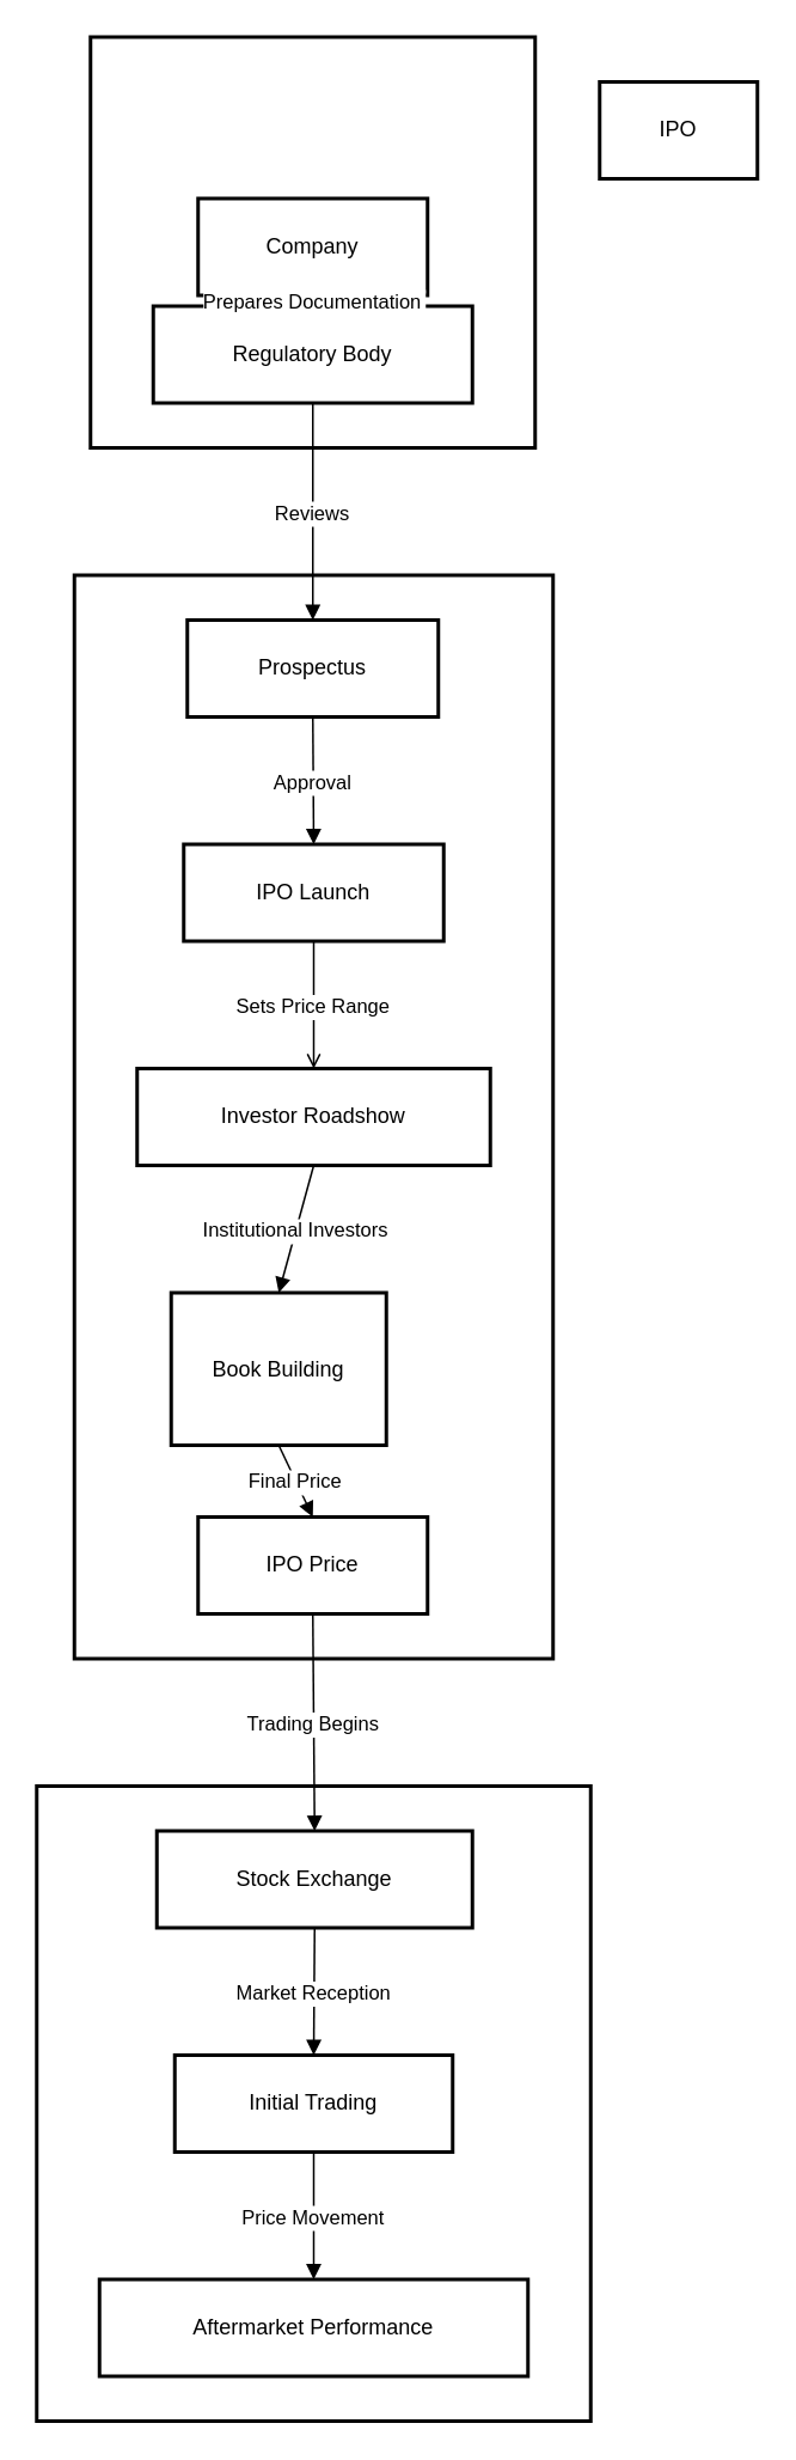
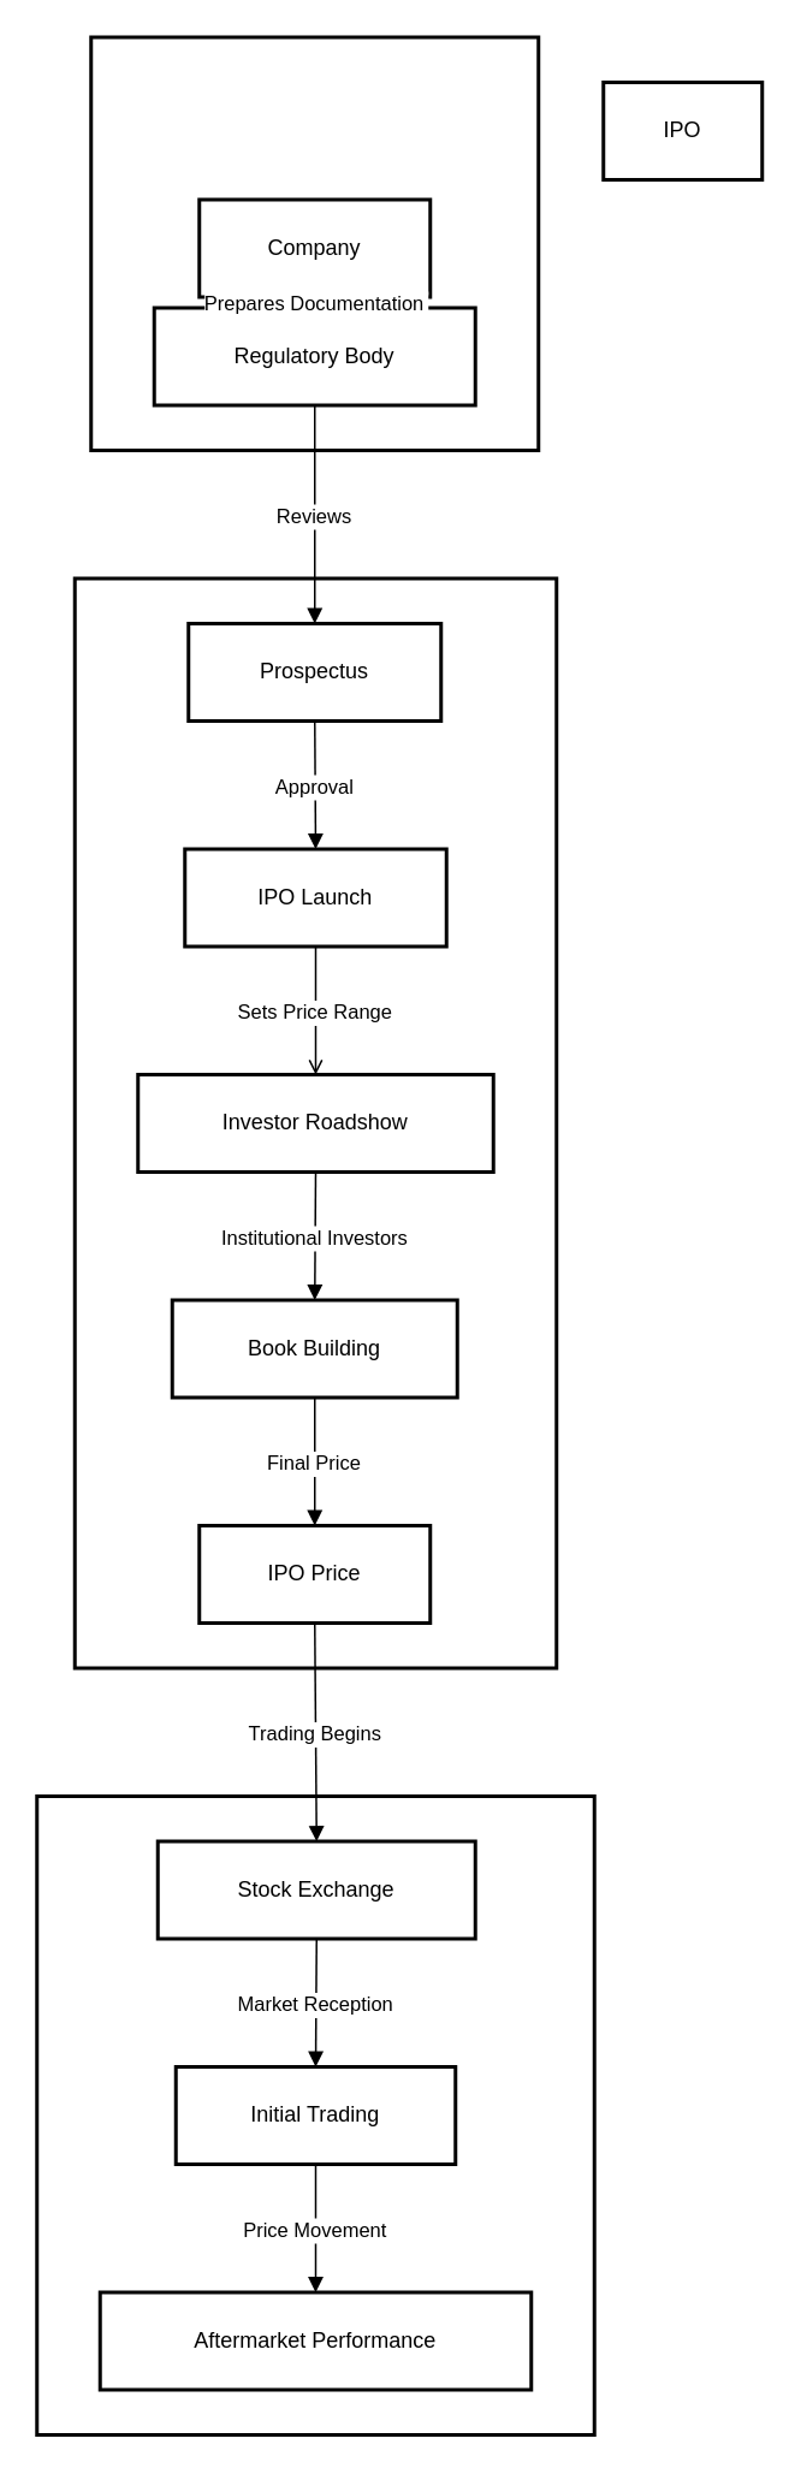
  <mxCell id="0" />
  <mxCell id="1" parent="0" />
  <mxCell id="2" value="Post-IPO" style="whiteSpace=wrap;strokeWidth=2;" vertex="1" parent="1"><mxGeometry x="20" y="995" width="309" height="354" as="geometry" /></mxCell>
  <mxCell id="3" value="IPO Process" style="whiteSpace=wrap;strokeWidth=2;" vertex="1" parent="1"><mxGeometry x="41" y="320" width="267" height="604" as="geometry" /></mxCell>
  <mxCell id="4" value="Pre-IPO" style="whiteSpace=wrap;strokeWidth=2;" vertex="1" parent="1"><mxGeometry x="50" y="20" width="248" height="229" as="geometry" /></mxCell>
  <mxCell id="5" value="Company" style="whiteSpace=wrap;strokeWidth=2;" vertex="1" parent="1"><mxGeometry x="110" y="110" width="128" height="54" as="geometry" /></mxCell>
  <mxCell id="6" value="Regulatory Body" style="whiteSpace=wrap;strokeWidth=2;" vertex="1" parent="1"><mxGeometry x="85" y="170" width="178" height="54" as="geometry" /></mxCell>
  <mxCell id="7" value="Prospectus" style="whiteSpace=wrap;strokeWidth=2;" vertex="1" parent="1"><mxGeometry x="104" y="345" width="140" height="54" as="geometry" /></mxCell>
  <mxCell id="8" value="IPO Launch" style="whiteSpace=wrap;strokeWidth=2;" vertex="1" parent="1"><mxGeometry x="102" y="470" width="145" height="54" as="geometry" /></mxCell>
  <mxCell id="9" value="Investor Roadshow" style="whiteSpace=wrap;strokeWidth=2;" vertex="1" parent="1"><mxGeometry x="76" y="595" width="197" height="54" as="geometry" /></mxCell>
- <mxCell id="10" value="Book Building" style="whiteSpace=wrap;strokeWidth=2;" vertex="1" parent="1"><mxGeometry x="95" y="720" width="120" height="85" as="geometry" /></mxCell>
+ <mxCell id="10" value="Book Building" style="whiteSpace=wrap;strokeWidth=2;" vertex="1" parent="1"><mxGeometry x="95" y="720" width="158" height="54" as="geometry" /></mxCell>
  <mxCell id="11" value="IPO Price" style="whiteSpace=wrap;strokeWidth=2;" vertex="1" parent="1"><mxGeometry x="110" y="845" width="128" height="54" as="geometry" /></mxCell>
  <mxCell id="12" value="Stock Exchange" style="whiteSpace=wrap;strokeWidth=2;" vertex="1" parent="1"><mxGeometry x="87" y="1020" width="176" height="54" as="geometry" /></mxCell>
  <mxCell id="13" value="Initial Trading" style="whiteSpace=wrap;strokeWidth=2;" vertex="1" parent="1"><mxGeometry x="97" y="1145" width="155" height="54" as="geometry" /></mxCell>
  <mxCell id="14" value="Aftermarket Performance" style="whiteSpace=wrap;strokeWidth=2;" vertex="1" parent="1"><mxGeometry x="55" y="1270" width="239" height="54" as="geometry" /></mxCell>
  <mxCell id="15" value="IPO" style="whiteSpace=wrap;strokeWidth=2;" vertex="1" parent="1"><mxGeometry x="334" y="45" width="88" height="54" as="geometry" /></mxCell>
  <mxCell id="16" value="Prepares Documentation" style="curved=1;startArrow=none;endArrow=block;exitX=0.5;exitY=1;entryX=0.5;entryY=0;" edge="1" parent="1" source="5" target="6"><mxGeometry relative="1" as="geometry"><Array as="points" /></mxGeometry></mxCell>
  <mxCell id="17" value="Reviews" style="curved=1;startArrow=none;endArrow=block;exitX=0.5;exitY=1;entryX=0.5;entryY=0;" edge="1" parent="1" source="6" target="7"><mxGeometry relative="1" as="geometry"><Array as="points" /></mxGeometry></mxCell>
  <mxCell id="18" value="Approval" style="curved=1;startArrow=none;endArrow=block;exitX=0.5;exitY=1;entryX=0.5;entryY=0;" edge="1" parent="1" source="7" target="8"><mxGeometry relative="1" as="geometry"><Array as="points" /></mxGeometry></mxCell>
  <mxCell id="19" value="Sets Price Range" style="curved=1;startArrow=none;endArrow=open;exitX=0.5;exitY=1;entryX=0.5;entryY=0;" edge="1" parent="1" source="8" target="9"><mxGeometry relative="1" as="geometry"><Array as="points" /></mxGeometry></mxCell>
  <mxCell id="20" value="Institutional Investors" style="curved=1;startArrow=none;endArrow=block;exitX=0.5;exitY=1;entryX=0.5;entryY=0;" edge="1" parent="1" source="9" target="10"><mxGeometry relative="1" as="geometry"><Array as="points" /></mxGeometry></mxCell>
  <mxCell id="21" value="Final Price" style="curved=1;startArrow=none;endArrow=block;exitX=0.5;exitY=1;entryX=0.5;entryY=0;" edge="1" parent="1" source="10" target="11"><mxGeometry relative="1" as="geometry"><Array as="points" /></mxGeometry></mxCell>
  <mxCell id="22" value="Trading Begins" style="curved=1;startArrow=none;endArrow=block;exitX=0.5;exitY=1;entryX=0.5;entryY=0;" edge="1" parent="1" source="11" target="12"><mxGeometry relative="1" as="geometry"><Array as="points" /></mxGeometry></mxCell>
  <mxCell id="23" value="Market Reception" style="curved=1;startArrow=none;endArrow=block;exitX=0.5;exitY=1;entryX=0.5;entryY=0;" edge="1" parent="1" source="12" target="13"><mxGeometry relative="1" as="geometry"><Array as="points" /></mxGeometry></mxCell>
  <mxCell id="24" value="Price Movement" style="curved=1;startArrow=none;endArrow=block;exitX=0.5;exitY=1;entryX=0.5;entryY=0;" edge="1" parent="1" source="13" target="14"><mxGeometry relative="1" as="geometry"><Array as="points" /></mxGeometry></mxCell>
